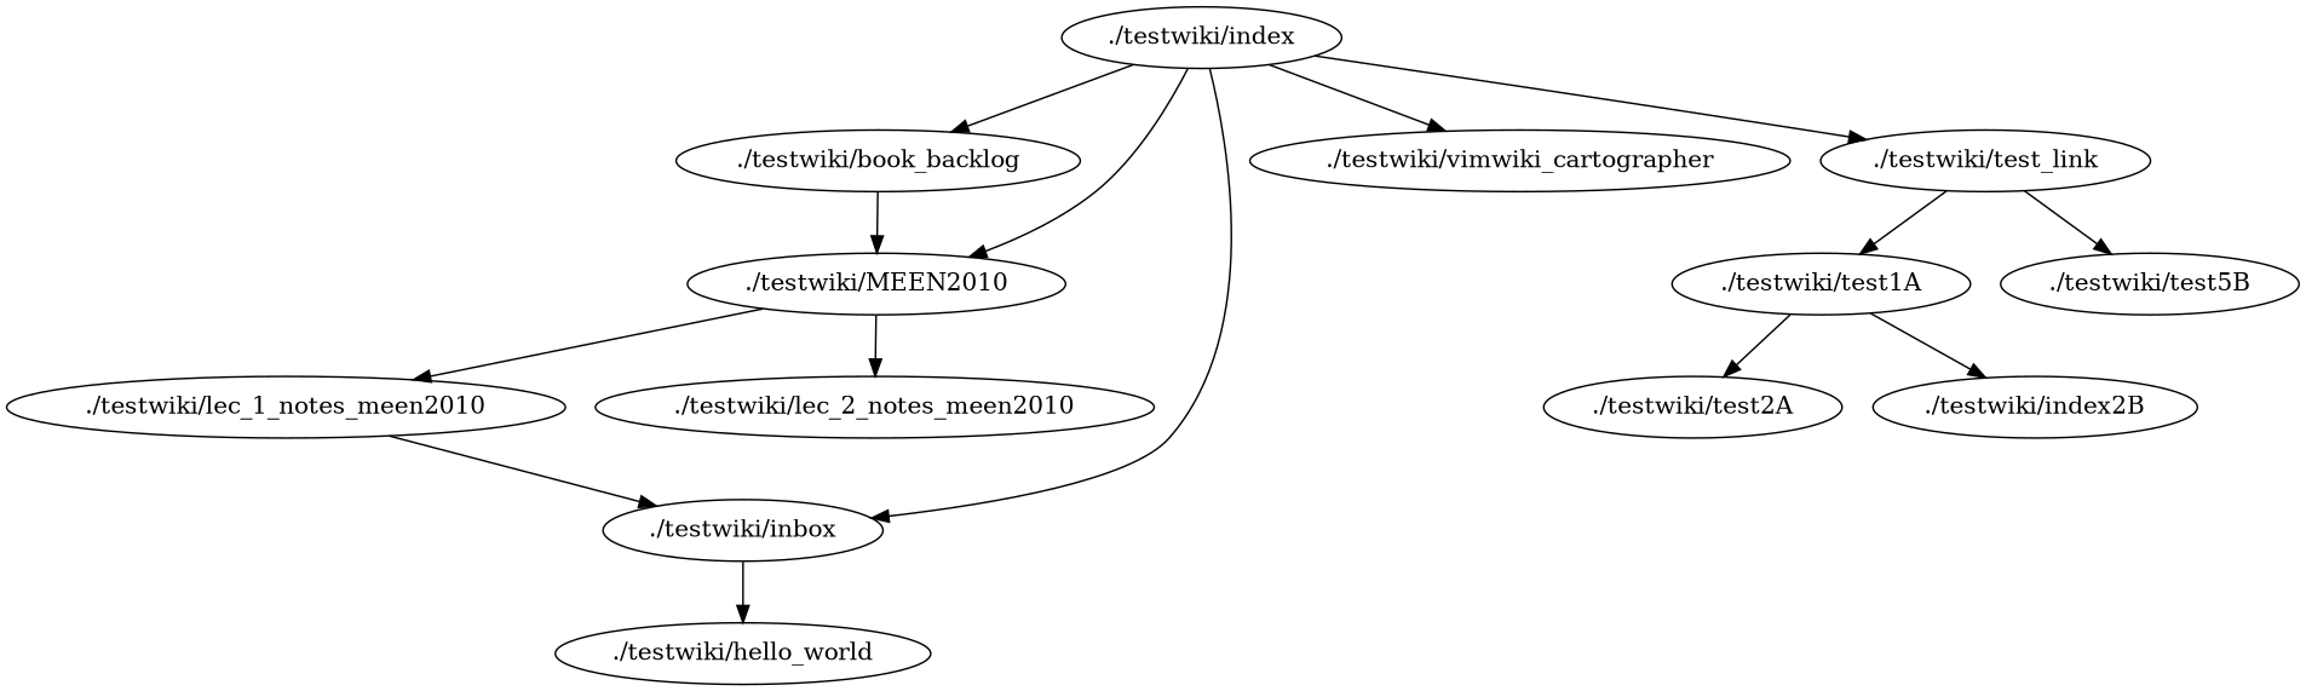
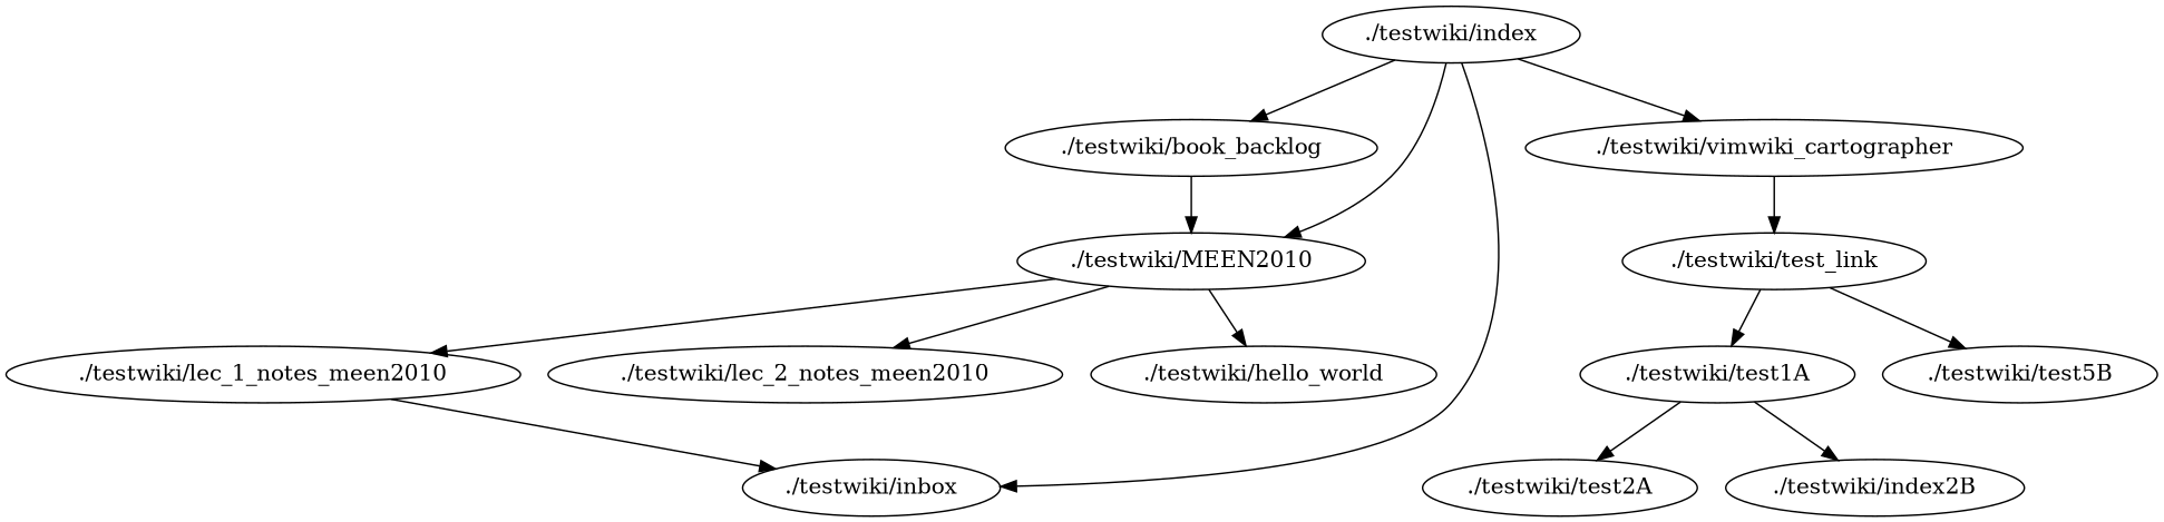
  digraph {
    "./testwiki/book_backlog"
    "./testwiki/MEEN2010"
    "./testwiki/lec_1_notes_meen2010"
    "./testwiki/lec_2_notes_meen2010"
    "./testwiki/inbox"
    "./testwiki/index"
    "./testwiki/vimwiki_cartographer"
    "./testwiki/test_link"
    "./testwiki/hello_world"
    "./testwiki/test1A"
    n11 [label="./testwiki/test5B"]
    "./testwiki/test2A"
    n13 [label="./testwiki/index2B"]
    "./testwiki/book_backlog" -> "./testwiki/MEEN2010"
    "./testwiki/MEEN2010" -> "./testwiki/lec_1_notes_meen2010"
    "./testwiki/MEEN2010" -> "./testwiki/lec_2_notes_meen2010"
    "./testwiki/lec_1_notes_meen2010" -> "./testwiki/inbox"
-   "./testwiki/inbox" -> "./testwiki/hello_world"
+   "./testwiki/MEEN2010" -> "./testwiki/hello_world"
    "./testwiki/index" -> "./testwiki/book_backlog"
    "./testwiki/index" -> "./testwiki/MEEN2010"
    "./testwiki/index" -> "./testwiki/inbox"
    "./testwiki/index" -> "./testwiki/vimwiki_cartographer"
-   "./testwiki/index" -> "./testwiki/test_link"
+   "./testwiki/vimwiki_cartographer" -> "./testwiki/test_link"
    "./testwiki/test_link" -> "./testwiki/test1A"
    "./testwiki/test_link" -> n11
    "./testwiki/test1A" -> "./testwiki/test2A"
    "./testwiki/test1A" -> n13
  }
